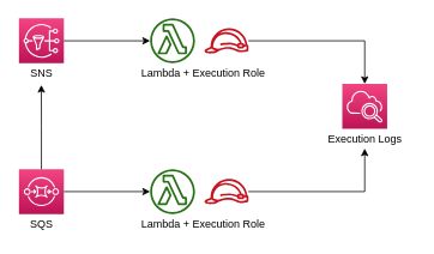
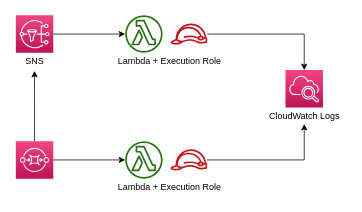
  <mxCell id="0" />
  <mxCell id="1" parent="0" />
  <mxCell id="2" style="edgeStyle=orthogonalEdgeStyle;rounded=0;orthogonalLoop=1;jettySize=auto;html=1;" parent="1" edge="1"><mxGeometry x="480" y="380" as="geometry"><mxPoint x="383" y="74.833" as="sourcePoint" /></mxGeometry></mxCell>
  <mxCell id="3" value="" style="group" parent="1" vertex="1" connectable="0"><mxGeometry x="150" y="188" width="150" height="72.12" as="geometry" /></mxCell>
  <mxCell id="4" value="" style="outlineConnect=0;fontColor=#232F3E;gradientColor=none;fillColor=#C7131F;strokeColor=none;dashed=0;verticalLabelPosition=bottom;verticalAlign=top;align=center;html=1;fontSize=12;fontStyle=0;aspect=fixed;pointerEvents=1;shape=mxgraph.aws4.role;" parent="3" vertex="1"><mxGeometry x="76" y="10.9" width="50" height="28.21" as="geometry" /></mxCell>
  <mxCell id="5" value="" style="outlineConnect=0;fontColor=#232F3E;gradientColor=none;fillColor=#277116;strokeColor=none;dashed=0;verticalLabelPosition=bottom;verticalAlign=top;align=center;html=1;fontSize=12;fontStyle=0;aspect=fixed;pointerEvents=1;shape=mxgraph.aws4.lambda_function;" parent="3" vertex="1"><mxGeometry x="16" width="50" height="50" as="geometry" /></mxCell>
  <mxCell id="6" value="Lambda + Execution Role" style="text;html=1;resizable=0;autosize=1;align=center;verticalAlign=middle;points=[];fillColor=none;strokeColor=none;rounded=0;" parent="3" vertex="1"><mxGeometry y="52.12" width="150" height="20" as="geometry" /></mxCell>
  <mxCell id="7" value="" style="group" vertex="1" connectable="0" parent="1"><mxGeometry x="20" y="20" width="50" height="72" as="geometry" /></mxCell>
  <mxCell id="8" value="" style="outlineConnect=0;fontColor=#232F3E;gradientColor=#F34482;gradientDirection=north;fillColor=#BC1356;strokeColor=#ffffff;dashed=0;verticalLabelPosition=bottom;verticalAlign=top;align=center;html=1;fontSize=12;fontStyle=0;aspect=fixed;shape=mxgraph.aws4.resourceIcon;resIcon=mxgraph.aws4.sns;" vertex="1" parent="7"><mxGeometry width="50" height="50" as="geometry" /></mxCell>
  <mxCell id="9" value="SNS" style="text;html=1;align=center;verticalAlign=middle;resizable=0;points=[];autosize=1;" vertex="1" parent="7"><mxGeometry x="5" y="52" width="40" height="20" as="geometry" /></mxCell>
  <mxCell id="10" value="" style="group" vertex="1" connectable="0" parent="1"><mxGeometry x="20" y="188" width="50" height="72.12" as="geometry" /></mxCell>
  <mxCell id="11" value="" style="outlineConnect=0;fontColor=#232F3E;gradientColor=#F34482;gradientDirection=north;fillColor=#BC1356;strokeColor=#ffffff;dashed=0;verticalLabelPosition=bottom;verticalAlign=top;align=center;html=1;fontSize=12;fontStyle=0;aspect=fixed;shape=mxgraph.aws4.resourceIcon;resIcon=mxgraph.aws4.sqs;" vertex="1" parent="10"><mxGeometry width="50" height="50" as="geometry" /></mxCell>
- <mxCell id="12" value="SQS" style="text;html=1;align=center;verticalAlign=middle;resizable=0;points=[];autosize=1;" vertex="1" parent="10"><mxGeometry x="5" y="52.12" width="40" height="20" as="geometry" /></mxCell>
  <mxCell id="13" value="" style="group" vertex="1" connectable="0" parent="1"><mxGeometry x="150" y="20" width="150" height="72.12" as="geometry" /></mxCell>
  <mxCell id="14" value="" style="outlineConnect=0;fontColor=#232F3E;gradientColor=none;fillColor=#C7131F;strokeColor=none;dashed=0;verticalLabelPosition=bottom;verticalAlign=top;align=center;html=1;fontSize=12;fontStyle=0;aspect=fixed;pointerEvents=1;shape=mxgraph.aws4.role;" vertex="1" parent="13"><mxGeometry x="76" y="10.9" width="50" height="28.21" as="geometry" /></mxCell>
  <mxCell id="15" value="" style="outlineConnect=0;fontColor=#232F3E;gradientColor=none;fillColor=#277116;strokeColor=none;dashed=0;verticalLabelPosition=bottom;verticalAlign=top;align=center;html=1;fontSize=12;fontStyle=0;aspect=fixed;pointerEvents=1;shape=mxgraph.aws4.lambda_function;" vertex="1" parent="13"><mxGeometry x="16" width="50" height="50" as="geometry" /></mxCell>
  <mxCell id="16" value="Lambda + Execution Role" style="text;html=1;resizable=0;autosize=1;align=center;verticalAlign=middle;points=[];fillColor=none;strokeColor=none;rounded=0;" vertex="1" parent="13"><mxGeometry y="52.12" width="150" height="20" as="geometry" /></mxCell>
  <mxCell id="17" value="" style="group" vertex="1" connectable="0" parent="1"><mxGeometry x="350" y="93" width="110" height="72" as="geometry" /></mxCell>
  <mxCell id="18" value="" style="outlineConnect=0;fontColor=#232F3E;gradientColor=#F34482;gradientDirection=north;fillColor=#BC1356;strokeColor=#ffffff;dashed=0;verticalLabelPosition=bottom;verticalAlign=top;align=center;html=1;fontSize=12;fontStyle=0;aspect=fixed;shape=mxgraph.aws4.resourceIcon;resIcon=mxgraph.aws4.cloudwatch_2;" vertex="1" parent="17"><mxGeometry x="30" width="50" height="50" as="geometry" /></mxCell>
- <mxCell id="19" value="Execution Logs" style="text;html=1;resizable=0;autosize=1;align=center;verticalAlign=middle;points=[];fillColor=none;strokeColor=none;rounded=0;" vertex="1" parent="17"><mxGeometry y="52" width="110" height="20" as="geometry" /></mxCell>
+ <mxCell id="19" value="CloudWatch Logs" style="text;html=1;resizable=0;autosize=1;align=center;verticalAlign=middle;points=[];fillColor=none;strokeColor=none;rounded=0;" vertex="1" parent="17"><mxGeometry y="52" width="110" height="20" as="geometry" /></mxCell>
  <mxCell id="20" style="edgeStyle=orthogonalEdgeStyle;rounded=0;orthogonalLoop=1;jettySize=auto;html=1;entryX=0.498;entryY=1.112;entryDx=0;entryDy=0;entryPerimeter=0;" edge="1" parent="1" source="11" target="9"><mxGeometry relative="1" as="geometry" /></mxCell>
  <mxCell id="21" style="edgeStyle=orthogonalEdgeStyle;rounded=0;orthogonalLoop=1;jettySize=auto;html=1;" edge="1" parent="1" source="8" target="15"><mxGeometry relative="1" as="geometry" /></mxCell>
  <mxCell id="22" style="edgeStyle=orthogonalEdgeStyle;rounded=0;orthogonalLoop=1;jettySize=auto;html=1;" edge="1" parent="1" source="11" target="5"><mxGeometry relative="1" as="geometry" /></mxCell>
  <mxCell id="23" style="edgeStyle=orthogonalEdgeStyle;rounded=0;orthogonalLoop=1;jettySize=auto;html=1;" edge="1" parent="1" source="14" target="18"><mxGeometry relative="1" as="geometry" /></mxCell>
  <mxCell id="24" style="edgeStyle=orthogonalEdgeStyle;rounded=0;orthogonalLoop=1;jettySize=auto;html=1;" edge="1" parent="1" source="4" target="19"><mxGeometry relative="1" as="geometry" /></mxCell>
